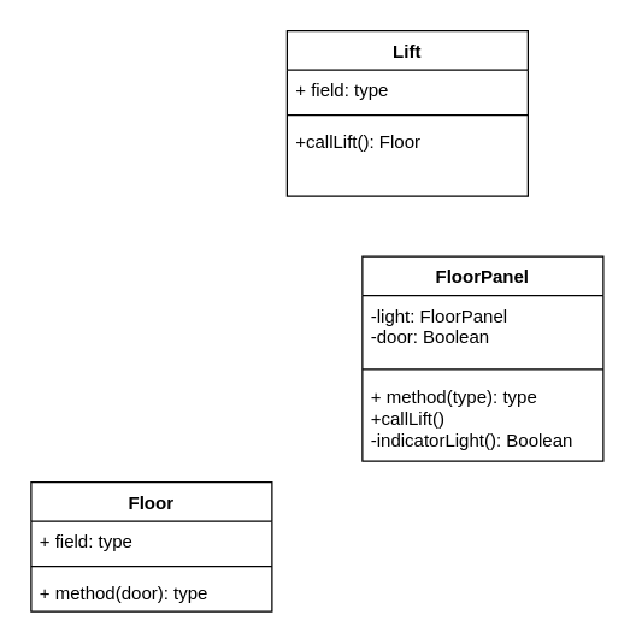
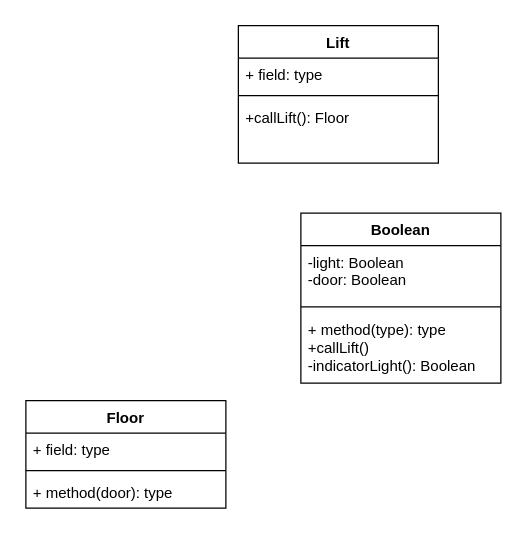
  <mxCell id="0" />
  <mxCell id="1" parent="0" />
- <mxCell id="2" value="FloorPanel" style="swimlane;fontStyle=1;align=center;verticalAlign=top;childLayout=stackLayout;horizontal=1;startSize=26;horizontalStack=0;resizeParent=1;resizeParentMax=0;resizeLast=0;collapsible=1;marginBottom=0;whiteSpace=wrap;html=1;" vertex="1" parent="1"><mxGeometry x="240" y="170" width="160" height="136" as="geometry" /></mxCell>
- <mxCell id="3" value="-light: FloorPanel&lt;div&gt;-door: Boolean&lt;/div&gt;" style="text;strokeColor=none;fillColor=none;align=left;verticalAlign=top;spacingLeft=4;spacingRight=4;overflow=hidden;rotatable=0;points=[[0,0.5],[1,0.5]];portConstraint=eastwest;whiteSpace=wrap;html=1;" vertex="1" parent="2"><mxGeometry y="26" width="160" height="44" as="geometry" /></mxCell>
+ <mxCell id="2" value="Boolean" style="swimlane;fontStyle=1;align=center;verticalAlign=top;childLayout=stackLayout;horizontal=1;startSize=26;horizontalStack=0;resizeParent=1;resizeParentMax=0;resizeLast=0;collapsible=1;marginBottom=0;whiteSpace=wrap;html=1;" vertex="1" parent="1"><mxGeometry x="240" y="170" width="160" height="136" as="geometry" /></mxCell>
+ <mxCell id="3" value="-light: Boolean&lt;div&gt;-door: Boolean&lt;/div&gt;" style="text;strokeColor=none;fillColor=none;align=left;verticalAlign=top;spacingLeft=4;spacingRight=4;overflow=hidden;rotatable=0;points=[[0,0.5],[1,0.5]];portConstraint=eastwest;whiteSpace=wrap;html=1;" vertex="1" parent="2"><mxGeometry y="26" width="160" height="44" as="geometry" /></mxCell>
  <mxCell id="4" value="" style="line;strokeWidth=1;fillColor=none;align=left;verticalAlign=middle;spacingTop=-1;spacingLeft=3;spacingRight=3;rotatable=0;labelPosition=right;points=[];portConstraint=eastwest;strokeColor=inherit;" vertex="1" parent="2"><mxGeometry y="70" width="160" height="10" as="geometry" /></mxCell>
  <mxCell id="5" value="+ method(type): type&lt;div&gt;+callLift()&lt;/div&gt;&lt;div&gt;-indicatorLight(): Boolean&lt;br&gt;&lt;/div&gt;" style="text;strokeColor=none;fillColor=none;align=left;verticalAlign=top;spacingLeft=4;spacingRight=4;overflow=hidden;rotatable=0;points=[[0,0.5],[1,0.5]];portConstraint=eastwest;whiteSpace=wrap;html=1;" vertex="1" parent="2"><mxGeometry y="80" width="160" height="56" as="geometry" /></mxCell>
  <mxCell id="6" value="Lift" style="swimlane;fontStyle=1;align=center;verticalAlign=top;childLayout=stackLayout;horizontal=1;startSize=26;horizontalStack=0;resizeParent=1;resizeParentMax=0;resizeLast=0;collapsible=1;marginBottom=0;whiteSpace=wrap;html=1;" vertex="1" parent="1"><mxGeometry x="190" y="20" width="160" height="110" as="geometry" /></mxCell>
  <mxCell id="7" value="+ field: type" style="text;strokeColor=none;fillColor=none;align=left;verticalAlign=top;spacingLeft=4;spacingRight=4;overflow=hidden;rotatable=0;points=[[0,0.5],[1,0.5]];portConstraint=eastwest;whiteSpace=wrap;html=1;" vertex="1" parent="6"><mxGeometry y="26" width="160" height="26" as="geometry" /></mxCell>
  <mxCell id="8" value="" style="line;strokeWidth=1;fillColor=none;align=left;verticalAlign=middle;spacingTop=-1;spacingLeft=3;spacingRight=3;rotatable=0;labelPosition=right;points=[];portConstraint=eastwest;strokeColor=inherit;" vertex="1" parent="6"><mxGeometry y="52" width="160" height="8" as="geometry" /></mxCell>
  <mxCell id="9" value="+callLift(): Floor" style="text;strokeColor=none;fillColor=none;align=left;verticalAlign=top;spacingLeft=4;spacingRight=4;overflow=hidden;rotatable=0;points=[[0,0.5],[1,0.5]];portConstraint=eastwest;whiteSpace=wrap;html=1;" vertex="1" parent="6"><mxGeometry y="60" width="160" height="50" as="geometry" /></mxCell>
  <mxCell id="10" value="Floor" style="swimlane;fontStyle=1;align=center;verticalAlign=top;childLayout=stackLayout;horizontal=1;startSize=26;horizontalStack=0;resizeParent=1;resizeParentMax=0;resizeLast=0;collapsible=1;marginBottom=0;whiteSpace=wrap;html=1;" vertex="1" parent="1"><mxGeometry x="20" y="320" width="160" height="86" as="geometry" /></mxCell>
  <mxCell id="11" value="+ field: type" style="text;strokeColor=none;fillColor=none;align=left;verticalAlign=top;spacingLeft=4;spacingRight=4;overflow=hidden;rotatable=0;points=[[0,0.5],[1,0.5]];portConstraint=eastwest;whiteSpace=wrap;html=1;" vertex="1" parent="10"><mxGeometry y="26" width="160" height="26" as="geometry" /></mxCell>
  <mxCell id="12" value="" style="line;strokeWidth=1;fillColor=none;align=left;verticalAlign=middle;spacingTop=-1;spacingLeft=3;spacingRight=3;rotatable=0;labelPosition=right;points=[];portConstraint=eastwest;strokeColor=inherit;" vertex="1" parent="10"><mxGeometry y="52" width="160" height="8" as="geometry" /></mxCell>
  <mxCell id="13" value="+ method(door): type" style="text;strokeColor=none;fillColor=none;align=left;verticalAlign=top;spacingLeft=4;spacingRight=4;overflow=hidden;rotatable=0;points=[[0,0.5],[1,0.5]];portConstraint=eastwest;whiteSpace=wrap;html=1;" vertex="1" parent="10"><mxGeometry y="60" width="160" height="26" as="geometry" /></mxCell>
